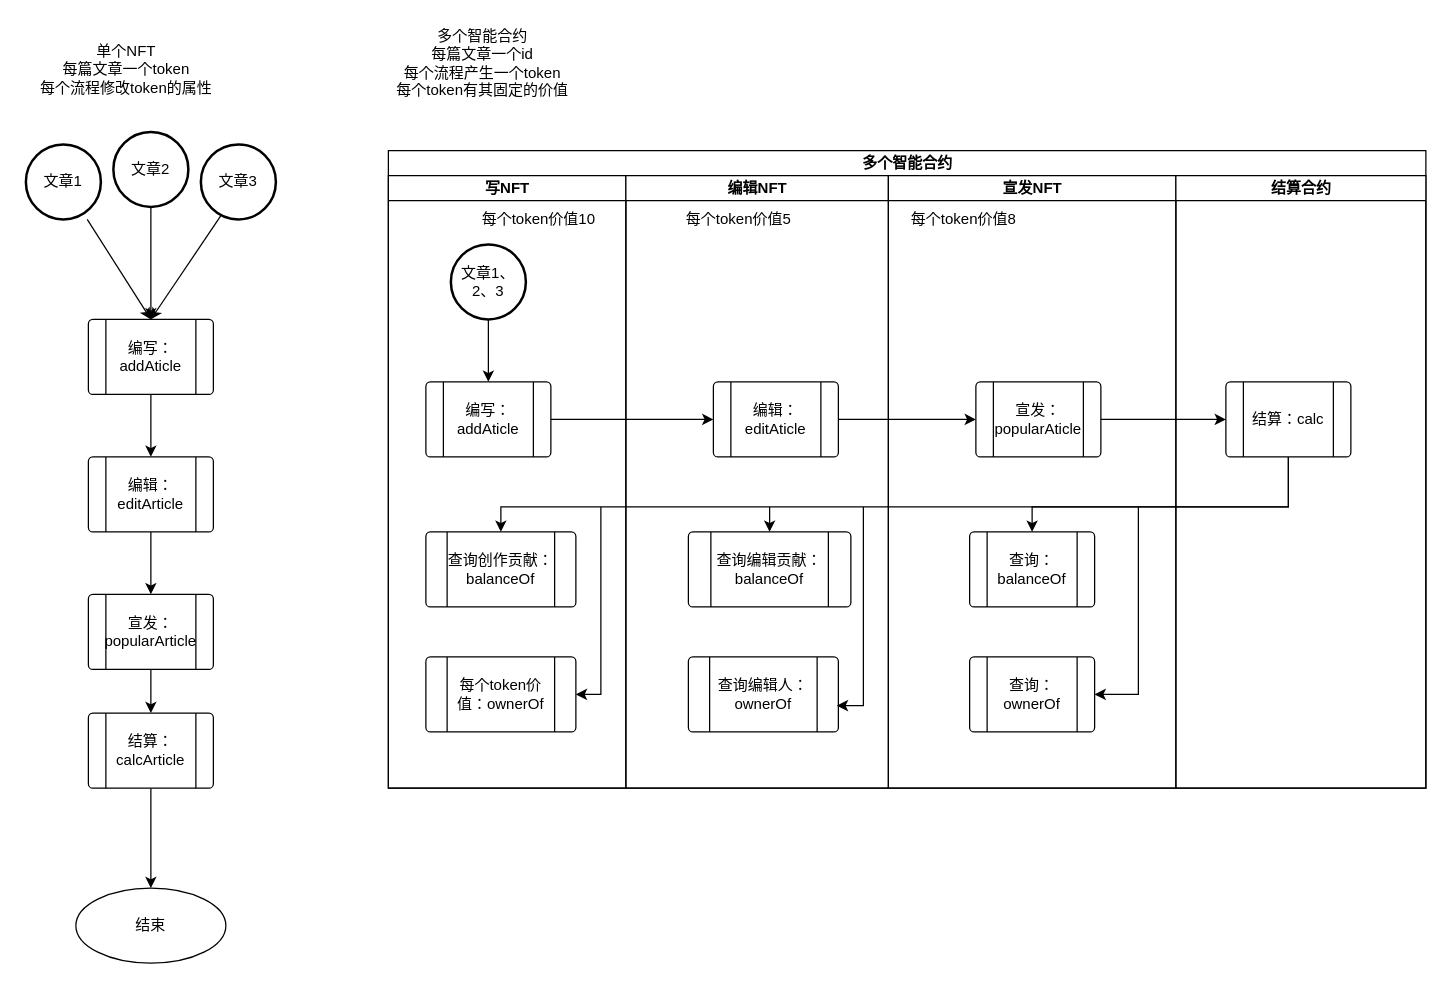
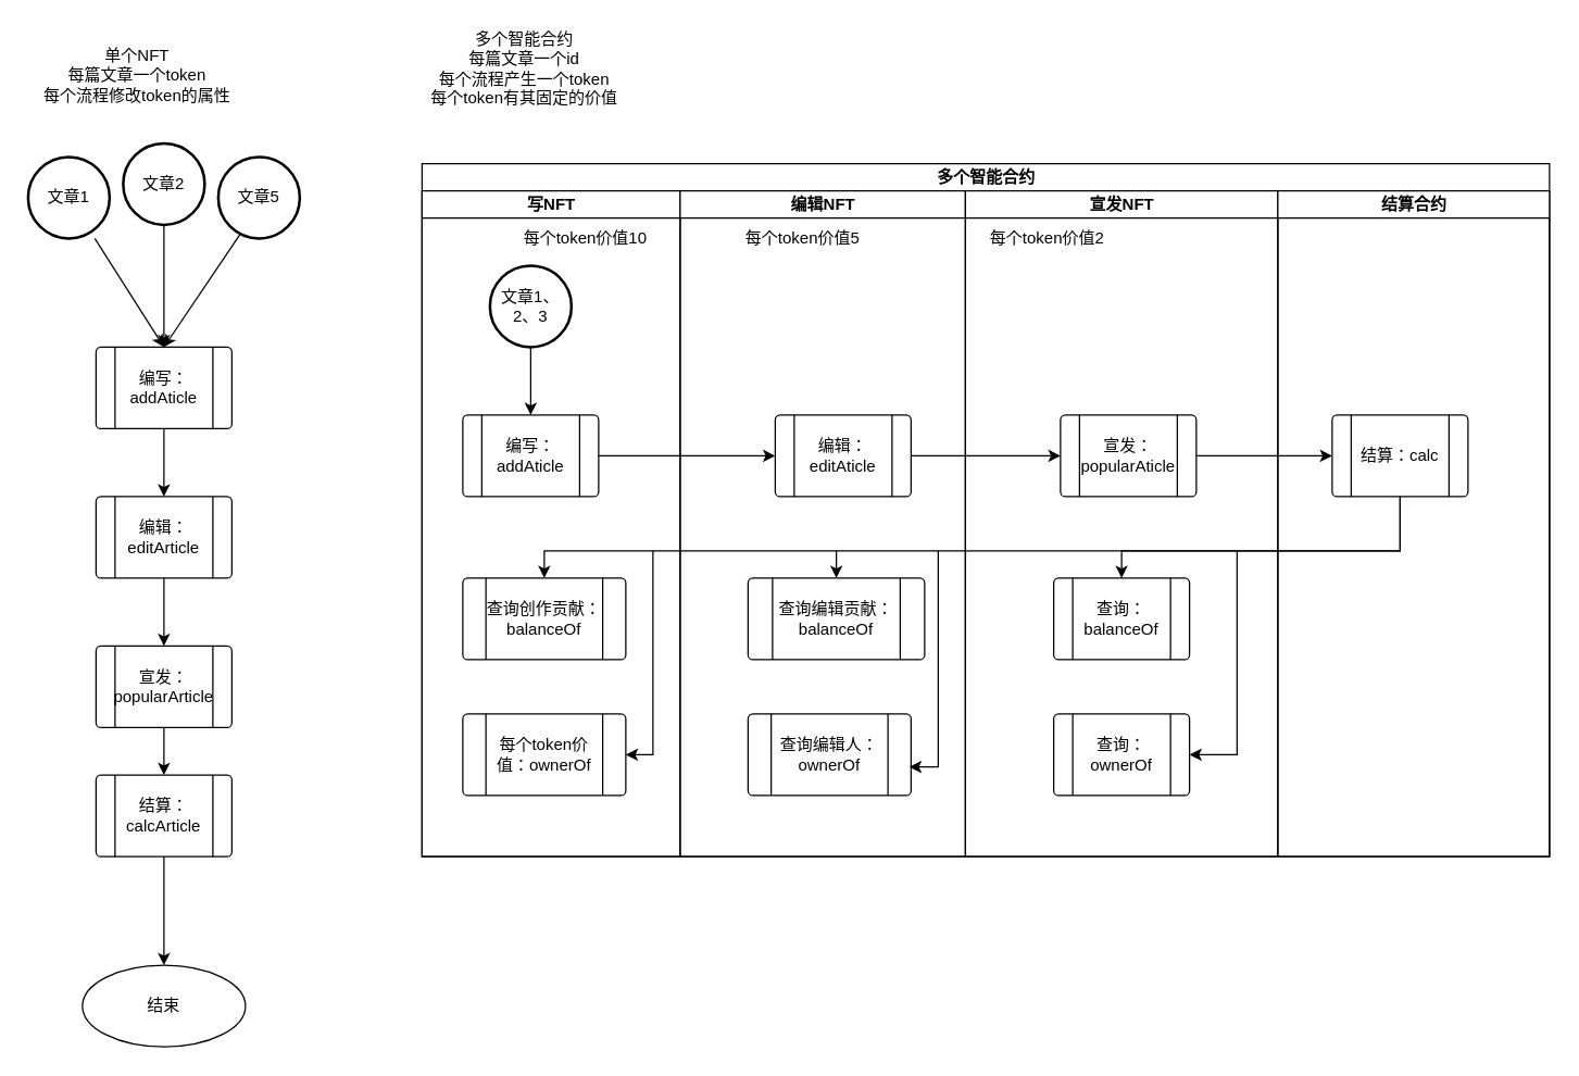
  <mxCell id="0" />
  <mxCell id="1" parent="0" />
  <mxCell id="2" value="多个智能合约" style="swimlane;html=1;childLayout=stackLayout;resizeParent=1;resizeParentMax=0;startSize=20;" vertex="1" parent="1"><mxGeometry x="310" y="120" width="830" height="510" as="geometry" /></mxCell>
  <mxCell id="3" value="写NFT" style="swimlane;html=1;startSize=20;" vertex="1" parent="2"><mxGeometry y="20" width="190" height="490" as="geometry" /></mxCell>
  <mxCell id="4" value="文章1、2、3" style="strokeWidth=2;html=1;shape=mxgraph.flowchart.start_2;whiteSpace=wrap;" vertex="1" parent="3"><mxGeometry x="50" y="55" width="60" height="60" as="geometry" /></mxCell>
  <mxCell id="5" value="编写：addAticle" style="verticalLabelPosition=middle;verticalAlign=middle;html=1;shape=process;whiteSpace=wrap;rounded=1;size=0.14;arcSize=6;labelPosition=center;align=center;" vertex="1" parent="3"><mxGeometry x="30" y="165" width="100" height="60" as="geometry" /></mxCell>
  <mxCell id="6" value="查询创作贡献：balanceOf" style="verticalLabelPosition=middle;verticalAlign=middle;html=1;shape=process;whiteSpace=wrap;rounded=1;size=0.14;arcSize=6;labelPosition=center;align=center;" vertex="1" parent="3"><mxGeometry x="30" y="285" width="120" height="60" as="geometry" /></mxCell>
  <mxCell id="7" value="每个token价值：ownerOf" style="verticalLabelPosition=middle;verticalAlign=middle;html=1;shape=process;whiteSpace=wrap;rounded=1;size=0.14;arcSize=6;labelPosition=center;align=center;" vertex="1" parent="3"><mxGeometry x="30" y="385" width="120" height="60" as="geometry" /></mxCell>
  <mxCell id="8" value="" style="edgeStyle=none;rounded=0;orthogonalLoop=1;jettySize=auto;html=1;entryX=0.5;entryY=0;entryDx=0;entryDy=0;" edge="1" parent="3" source="4" target="5"><mxGeometry relative="1" as="geometry"><mxPoint x="80" y="85" as="targetPoint" /></mxGeometry></mxCell>
  <mxCell id="9" value="编辑NFT" style="swimlane;html=1;startSize=20;" vertex="1" parent="2"><mxGeometry x="190" y="20" width="210" height="490" as="geometry" /></mxCell>
  <mxCell id="10" value="编辑：editAticle" style="verticalLabelPosition=middle;verticalAlign=middle;html=1;shape=process;whiteSpace=wrap;rounded=1;size=0.14;arcSize=6;labelPosition=center;align=center;" vertex="1" parent="9"><mxGeometry x="70" y="165" width="100" height="60" as="geometry" /></mxCell>
  <mxCell id="11" value="查询编辑贡献：balanceOf" style="verticalLabelPosition=middle;verticalAlign=middle;html=1;shape=process;whiteSpace=wrap;rounded=1;size=0.14;arcSize=6;labelPosition=center;align=center;" vertex="1" parent="9"><mxGeometry x="50" y="285" width="130" height="60" as="geometry" /></mxCell>
  <mxCell id="12" value="查询编辑人：ownerOf" style="verticalLabelPosition=middle;verticalAlign=middle;html=1;shape=process;whiteSpace=wrap;rounded=1;size=0.14;arcSize=6;labelPosition=center;align=center;" vertex="1" parent="9"><mxGeometry x="50" y="385" width="120" height="60" as="geometry" /></mxCell>
  <mxCell id="13" value="宣发NFT" style="swimlane;html=1;startSize=20;" vertex="1" parent="2"><mxGeometry x="400" y="20" width="230" height="490" as="geometry" /></mxCell>
  <mxCell id="14" value="宣发：popularAticle" style="verticalLabelPosition=middle;verticalAlign=middle;html=1;shape=process;whiteSpace=wrap;rounded=1;size=0.14;arcSize=6;labelPosition=center;align=center;" vertex="1" parent="13"><mxGeometry x="70" y="165" width="100" height="60" as="geometry" /></mxCell>
  <mxCell id="15" value="查询：balanceOf" style="verticalLabelPosition=middle;verticalAlign=middle;html=1;shape=process;whiteSpace=wrap;rounded=1;size=0.14;arcSize=6;labelPosition=center;align=center;" vertex="1" parent="13"><mxGeometry x="65" y="285" width="100" height="60" as="geometry" /></mxCell>
  <mxCell id="16" value="查询：ownerOf" style="verticalLabelPosition=middle;verticalAlign=middle;html=1;shape=process;whiteSpace=wrap;rounded=1;size=0.14;arcSize=6;labelPosition=center;align=center;" vertex="1" parent="13"><mxGeometry x="65" y="385" width="100" height="60" as="geometry" /></mxCell>
- <mxCell id="17" value="每个token价值8" style="text;html=1;align=center;verticalAlign=middle;resizable=0;points=[];autosize=1;strokeColor=none;" vertex="1" parent="13"><mxGeometry x="10" y="25" width="100" height="20" as="geometry" /></mxCell>
+ <mxCell id="17" value="每个token价值2" style="text;html=1;align=center;verticalAlign=middle;resizable=0;points=[];autosize=1;strokeColor=none;" vertex="1" parent="13"><mxGeometry x="10" y="25" width="100" height="20" as="geometry" /></mxCell>
  <mxCell id="18" value="结算合约" style="swimlane;html=1;startSize=20;" vertex="1" parent="2"><mxGeometry x="630" y="20" width="200" height="490" as="geometry" /></mxCell>
  <mxCell id="19" value="结算：calc" style="verticalLabelPosition=middle;verticalAlign=middle;html=1;shape=process;whiteSpace=wrap;rounded=1;size=0.14;arcSize=6;labelPosition=center;align=center;" vertex="1" parent="18"><mxGeometry x="40" y="165" width="100" height="60" as="geometry" /></mxCell>
  <mxCell id="20" value="" style="edgeStyle=none;rounded=0;orthogonalLoop=1;jettySize=auto;html=1;entryX=0;entryY=0.5;entryDx=0;entryDy=0;" edge="1" parent="2" source="5" target="10"><mxGeometry relative="1" as="geometry"><mxPoint x="200" y="215" as="targetPoint" /></mxGeometry></mxCell>
  <mxCell id="21" value="" style="edgeStyle=none;rounded=0;orthogonalLoop=1;jettySize=auto;html=1;entryX=0;entryY=0.5;entryDx=0;entryDy=0;" edge="1" parent="2" source="10" target="14"><mxGeometry relative="1" as="geometry"><mxPoint x="430" y="215" as="targetPoint" /></mxGeometry></mxCell>
  <mxCell id="22" value="" style="edgeStyle=none;rounded=0;orthogonalLoop=1;jettySize=auto;html=1;entryX=0;entryY=0.5;entryDx=0;entryDy=0;" edge="1" parent="2" source="14" target="19"><mxGeometry relative="1" as="geometry"><mxPoint x="650" y="215" as="targetPoint" /></mxGeometry></mxCell>
  <mxCell id="23" value="" style="rounded=0;orthogonalLoop=1;jettySize=auto;html=1;entryX=0.5;entryY=0;entryDx=0;entryDy=0;edgeStyle=orthogonalEdgeStyle;" edge="1" parent="2" source="19" target="15"><mxGeometry relative="1" as="geometry"><mxPoint x="720" y="325" as="targetPoint" /><Array as="points"><mxPoint x="720" y="285" /><mxPoint x="515" y="285" /></Array></mxGeometry></mxCell>
  <mxCell id="24" value="" style="edgeStyle=none;rounded=0;orthogonalLoop=1;jettySize=auto;html=1;entryX=0.5;entryY=0;entryDx=0;entryDy=0;" edge="1" parent="2" target="11"><mxGeometry relative="1" as="geometry"><mxPoint x="305" y="285" as="sourcePoint" /><mxPoint x="80" y="185" as="targetPoint" /><Array as="points" /></mxGeometry></mxCell>
  <mxCell id="25" value="" style="edgeStyle=none;rounded=0;orthogonalLoop=1;jettySize=auto;html=1;entryX=1;entryY=0.5;entryDx=0;entryDy=0;" edge="1" parent="2" target="7"><mxGeometry relative="1" as="geometry"><mxPoint x="170" y="285" as="sourcePoint" /><mxPoint x="390" y="330" as="targetPoint" /><Array as="points"><mxPoint x="170" y="435" /></Array></mxGeometry></mxCell>
  <mxCell id="26" value="" style="edgeStyle=none;rounded=0;orthogonalLoop=1;jettySize=auto;html=1;entryX=0.99;entryY=0.65;entryDx=0;entryDy=0;entryPerimeter=0;" edge="1" parent="2" target="12"><mxGeometry relative="1" as="geometry"><mxPoint x="380" y="285" as="sourcePoint" /><mxPoint x="390" y="330" as="targetPoint" /><Array as="points"><mxPoint x="380" y="444" /></Array></mxGeometry></mxCell>
  <mxCell id="27" value="" style="edgeStyle=none;rounded=0;orthogonalLoop=1;jettySize=auto;html=1;entryX=1;entryY=0.5;entryDx=0;entryDy=0;" edge="1" parent="2" target="16"><mxGeometry relative="1" as="geometry"><mxPoint x="600" y="285" as="sourcePoint" /><mxPoint x="439" y="469" as="targetPoint" /><Array as="points"><mxPoint x="600" y="375" /><mxPoint x="600" y="435" /></Array></mxGeometry></mxCell>
  <mxCell id="28" value="文章1" style="strokeWidth=2;html=1;shape=mxgraph.flowchart.start_2;whiteSpace=wrap;" vertex="1" parent="1"><mxGeometry x="20" y="115" width="60" height="60" as="geometry" /></mxCell>
  <mxCell id="29" value="" style="rounded=0;orthogonalLoop=1;jettySize=auto;html=1;entryX=0.5;entryY=0;entryDx=0;entryDy=0;" edge="1" parent="1" source="28" target="34"><mxGeometry relative="1" as="geometry"><mxPoint x="380" y="185" as="targetPoint" /></mxGeometry></mxCell>
  <mxCell id="30" value="文章2" style="strokeWidth=2;html=1;shape=mxgraph.flowchart.start_2;whiteSpace=wrap;" vertex="1" parent="1"><mxGeometry x="90" y="105" width="60" height="60" as="geometry" /></mxCell>
  <mxCell id="31" value="" style="rounded=0;orthogonalLoop=1;jettySize=auto;html=1;entryX=0.5;entryY=0;entryDx=0;entryDy=0;" edge="1" parent="1" source="30" target="34"><mxGeometry relative="1" as="geometry"><mxPoint x="380" y="325" as="targetPoint" /></mxGeometry></mxCell>
- <mxCell id="32" value="文章3" style="strokeWidth=2;html=1;shape=mxgraph.flowchart.start_2;whiteSpace=wrap;" vertex="1" parent="1"><mxGeometry x="160" y="115" width="60" height="60" as="geometry" /></mxCell>
+ <mxCell id="32" value="文章5" style="strokeWidth=2;html=1;shape=mxgraph.flowchart.start_2;whiteSpace=wrap;" vertex="1" parent="1"><mxGeometry x="160" y="115" width="60" height="60" as="geometry" /></mxCell>
  <mxCell id="33" value="" style="rounded=0;orthogonalLoop=1;jettySize=auto;html=1;entryX=0.5;entryY=0;entryDx=0;entryDy=0;exitX=0.267;exitY=0.95;exitDx=0;exitDy=0;exitPerimeter=0;" edge="1" parent="1" source="32" target="34"><mxGeometry relative="1" as="geometry"><mxPoint x="370" y="455" as="targetPoint" /></mxGeometry></mxCell>
  <mxCell id="34" value="编写：addAticle" style="verticalLabelPosition=middle;verticalAlign=middle;html=1;shape=process;whiteSpace=wrap;rounded=1;size=0.14;arcSize=6;labelPosition=center;align=center;" vertex="1" parent="1"><mxGeometry x="70" y="255" width="100" height="60" as="geometry" /></mxCell>
  <mxCell id="35" value="" style="edgeStyle=orthogonalEdgeStyle;rounded=0;orthogonalLoop=1;jettySize=auto;html=1;" edge="1" parent="1" source="34"><mxGeometry relative="1" as="geometry"><mxPoint x="120" y="365" as="targetPoint" /></mxGeometry></mxCell>
  <mxCell id="36" value="" style="edgeStyle=none;rounded=0;orthogonalLoop=1;jettySize=auto;html=1;" edge="1" parent="1" source="37" target="39"><mxGeometry relative="1" as="geometry" /></mxCell>
  <mxCell id="37" value="编辑：&lt;br&gt;editArticle" style="verticalLabelPosition=middle;verticalAlign=middle;html=1;shape=process;whiteSpace=wrap;rounded=1;size=0.14;arcSize=6;labelPosition=center;align=center;" vertex="1" parent="1"><mxGeometry x="70" y="365" width="100" height="60" as="geometry" /></mxCell>
  <mxCell id="38" value="" style="edgeStyle=none;rounded=0;orthogonalLoop=1;jettySize=auto;html=1;" edge="1" parent="1" source="39" target="41"><mxGeometry relative="1" as="geometry" /></mxCell>
  <mxCell id="39" value="宣发：&lt;br&gt;popularArticle" style="verticalLabelPosition=middle;verticalAlign=middle;html=1;shape=process;whiteSpace=wrap;rounded=1;size=0.14;arcSize=6;labelPosition=center;align=center;" vertex="1" parent="1"><mxGeometry x="70" y="475" width="100" height="60" as="geometry" /></mxCell>
  <mxCell id="40" value="" style="edgeStyle=none;rounded=0;orthogonalLoop=1;jettySize=auto;html=1;" edge="1" parent="1" source="41" target="42"><mxGeometry relative="1" as="geometry" /></mxCell>
  <mxCell id="41" value="结算：&lt;br&gt;calcArticle" style="verticalLabelPosition=middle;verticalAlign=middle;html=1;shape=process;whiteSpace=wrap;rounded=1;size=0.14;arcSize=6;labelPosition=center;align=center;" vertex="1" parent="1"><mxGeometry x="70" y="570" width="100" height="60" as="geometry" /></mxCell>
  <mxCell id="42" value="结束" style="ellipse;whiteSpace=wrap;html=1;rounded=1;arcSize=6;" vertex="1" parent="1"><mxGeometry x="60" y="710" width="120" height="60" as="geometry" /></mxCell>
  <mxCell id="43" value="单个NFT&lt;br&gt;每篇文章一个token&lt;br&gt;每个流程修改token的属性" style="text;html=1;align=center;verticalAlign=middle;resizable=0;points=[];autosize=1;strokeColor=none;" vertex="1" parent="1"><mxGeometry x="25" y="30" width="150" height="50" as="geometry" /></mxCell>
  <mxCell id="44" value="" style="edgeStyle=orthogonalEdgeStyle;rounded=0;orthogonalLoop=1;jettySize=auto;html=1;entryX=0.5;entryY=0;entryDx=0;entryDy=0;" edge="1" parent="1" target="6"><mxGeometry relative="1" as="geometry"><mxPoint x="1030" y="365" as="sourcePoint" /><mxPoint x="390" y="275" as="targetPoint" /><Array as="points"><mxPoint x="1030" y="405" /><mxPoint x="400" y="405" /></Array></mxGeometry></mxCell>
  <mxCell id="45" value="多个智能合约&lt;br&gt;每篇文章一个id&lt;br&gt;每个流程产生一个token&lt;br&gt;每个token有其固定的价值" style="text;html=1;align=center;verticalAlign=middle;resizable=0;points=[];autosize=1;strokeColor=none;" vertex="1" parent="1"><mxGeometry x="310" y="20" width="150" height="60" as="geometry" /></mxCell>
  <mxCell id="46" value="每个token价值10" style="text;html=1;align=center;verticalAlign=middle;resizable=0;points=[];autosize=1;strokeColor=none;" vertex="1" parent="1"><mxGeometry x="375" y="165" width="110" height="20" as="geometry" /></mxCell>
  <mxCell id="47" value="每个token价值5" style="text;html=1;align=center;verticalAlign=middle;resizable=0;points=[];autosize=1;strokeColor=none;" vertex="1" parent="1"><mxGeometry x="540" y="165" width="100" height="20" as="geometry" /></mxCell>
